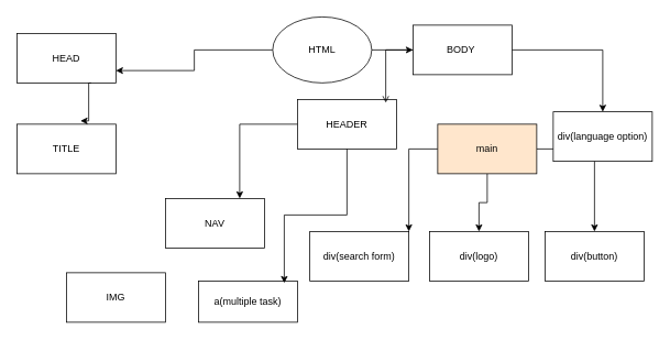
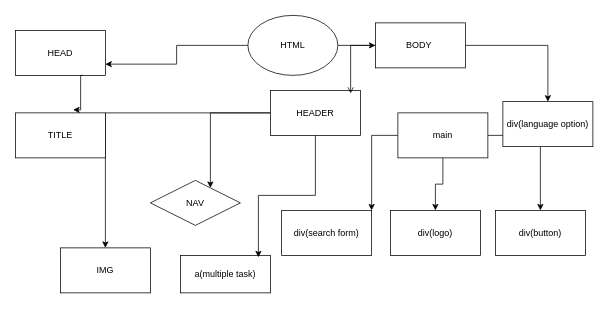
  <mxCell id="0" />
  <mxCell id="1" parent="0" />
  <mxCell id="2" style="edgeStyle=orthogonalEdgeStyle;rounded=0;orthogonalLoop=1;jettySize=auto;html=1;entryX=1;entryY=0.75;entryDx=0;entryDy=0;" edge="1" parent="1" source="4" target="5"><mxGeometry relative="1" as="geometry" /></mxCell>
  <mxCell id="3" style="edgeStyle=orthogonalEdgeStyle;rounded=0;orthogonalLoop=1;jettySize=auto;html=1;entryX=0;entryY=0.5;entryDx=0;entryDy=0;" edge="1" parent="1" source="4" target="20"><mxGeometry relative="1" as="geometry" /></mxCell>
  <mxCell id="4" value="HTML" style="ellipse;whiteSpace=wrap;html=1;" vertex="1" parent="1"><mxGeometry x="330" y="20" width="120" height="80" as="geometry" /></mxCell>
  <mxCell id="5" value="HEAD" style="rounded=0;whiteSpace=wrap;html=1;" vertex="1" parent="1"><mxGeometry x="20" y="40" width="120" height="60" as="geometry" /></mxCell>
  <mxCell id="6" value="" style="edgeStyle=orthogonalEdgeStyle;rounded=0;orthogonalLoop=1;jettySize=auto;html=1;" edge="1" parent="1" source="9" target="13"><mxGeometry relative="1" as="geometry" /></mxCell>
  <mxCell id="7" value="" style="edgeStyle=orthogonalEdgeStyle;rounded=0;orthogonalLoop=1;jettySize=auto;html=1;entryX=0.5;entryY=0;entryDx=0;entryDy=0;" edge="1" parent="1" source="9" target="11"><mxGeometry relative="1" as="geometry" /></mxCell>
  <mxCell id="8" style="edgeStyle=orthogonalEdgeStyle;rounded=0;orthogonalLoop=1;jettySize=auto;html=1;entryX=1;entryY=0;entryDx=0;entryDy=0;" edge="1" parent="1" source="9" target="10"><mxGeometry relative="1" as="geometry" /></mxCell>
- <mxCell id="9" value="main" style="rounded=0;whiteSpace=wrap;html=1;fillColor=#ffe6cc;" vertex="1" parent="1"><mxGeometry x="530" y="150" width="120" height="60" as="geometry" /></mxCell>
+ <mxCell id="9" value="main" style="rounded=0;whiteSpace=wrap;html=1;" vertex="1" parent="1"><mxGeometry x="530" y="150" width="120" height="60" as="geometry" /></mxCell>
  <mxCell id="10" value="div(search form)" style="rounded=0;whiteSpace=wrap;html=1;" vertex="1" parent="1"><mxGeometry x="375" y="280" width="120" height="60" as="geometry" /></mxCell>
  <mxCell id="11" value="div(button)" style="rounded=0;whiteSpace=wrap;html=1;" vertex="1" parent="1"><mxGeometry x="660" y="280" width="120" height="60" as="geometry" /></mxCell>
  <mxCell id="12" value="div(language option)" style="rounded=0;whiteSpace=wrap;html=1;" vertex="1" parent="1"><mxGeometry x="670" y="135" width="120" height="60" as="geometry" /></mxCell>
  <mxCell id="13" value="div(logo)" style="rounded=0;whiteSpace=wrap;html=1;" vertex="1" parent="1"><mxGeometry x="520" y="280" width="120" height="60" as="geometry" /></mxCell>
  <mxCell id="14" value="a(multiple task)" style="rounded=0;whiteSpace=wrap;html=1;" vertex="1" parent="1"><mxGeometry x="240" y="340" width="120" height="50" as="geometry" /></mxCell>
- <mxCell id="15" value="NAV" style="rounded=0;whiteSpace=wrap;html=1;" vertex="1" parent="1"><mxGeometry x="200" y="240" width="120" height="60" as="geometry" /></mxCell>
+ <mxCell id="15" value="NAV" style="rhombus;whiteSpace=wrap;html=1;" vertex="1" parent="1"><mxGeometry x="200" y="240" width="120" height="60" as="geometry" /></mxCell>
  <mxCell id="16" value="IMG" style="rounded=0;whiteSpace=wrap;html=1;" vertex="1" parent="1"><mxGeometry x="80" y="330" width="120" height="60" as="geometry" /></mxCell>
+ <mxCell id="17" value="" style="edgeStyle=orthogonalEdgeStyle;rounded=0;orthogonalLoop=1;jettySize=auto;html=1;" edge="1" parent="1" source="18" target="16"><mxGeometry relative="1" as="geometry" /></mxCell>
  <mxCell id="18" value="HEADER" style="rounded=0;whiteSpace=wrap;html=1;" vertex="1" parent="1"><mxGeometry x="360" y="120" width="120" height="60" as="geometry" /></mxCell>
  <mxCell id="19" value="" style="edgeStyle=orthogonalEdgeStyle;rounded=0;orthogonalLoop=1;jettySize=auto;html=1;" edge="1" parent="1" source="20" target="12"><mxGeometry relative="1" as="geometry" /></mxCell>
  <mxCell id="20" value="BODY&amp;nbsp;" style="rounded=0;whiteSpace=wrap;html=1;" vertex="1" parent="1"><mxGeometry x="500" y="30" width="120" height="60" as="geometry" /></mxCell>
  <mxCell id="21" value="TITLE" style="rounded=0;whiteSpace=wrap;html=1;" vertex="1" parent="1"><mxGeometry x="20" y="150" width="120" height="60" as="geometry" /></mxCell>
  <mxCell id="22" style="edgeStyle=orthogonalEdgeStyle;rounded=0;orthogonalLoop=1;jettySize=auto;html=1;exitX=0.75;exitY=1;exitDx=0;exitDy=0;entryX=0.642;entryY=-0.067;entryDx=0;entryDy=0;entryPerimeter=0;" edge="1" parent="1" source="5" target="21"><mxGeometry relative="1" as="geometry"><Array as="points"><mxPoint x="107" y="100" /><mxPoint x="107" y="146" /></Array></mxGeometry></mxCell>
  <mxCell id="23" style="edgeStyle=orthogonalEdgeStyle;rounded=0;orthogonalLoop=1;jettySize=auto;html=1;entryX=0.75;entryY=0;entryDx=0;entryDy=0;" edge="1" parent="1" source="18" target="15"><mxGeometry relative="1" as="geometry"><mxPoint x="280" y="220" as="targetPoint" /></mxGeometry></mxCell>
  <mxCell id="24" style="edgeStyle=orthogonalEdgeStyle;rounded=0;orthogonalLoop=1;jettySize=auto;html=1;entryX=0.867;entryY=0.05;entryDx=0;entryDy=0;entryPerimeter=0;" edge="1" parent="1" source="18" target="14"><mxGeometry relative="1" as="geometry" /></mxCell>
  <mxCell id="25" style="edgeStyle=orthogonalEdgeStyle;rounded=0;orthogonalLoop=1;jettySize=auto;html=1;entryX=0.892;entryY=0.067;entryDx=0;entryDy=0;entryPerimeter=0;endArrow=open;" edge="1" parent="1" source="20" target="18"><mxGeometry relative="1" as="geometry" /></mxCell>
